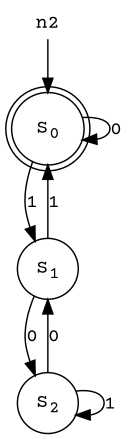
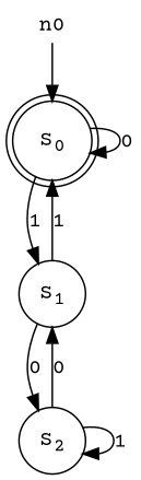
  digraph {
    rankdir=TB
    fontname="Courier Prime"
    node [shape=circle fontname="Courier Prime"]
    edge [fontname="Courier Prime"]
    0 [label=<S<sub>0</sub>> shape=doublecircle]
    1 [label=<S<sub>1</sub>>]
    2 [label=<S<sub>2</sub>>]
-   n0 [height=0 shape=none width=0 label=n2]
+   n0 [height=0 shape=none width=0]
    0 -> 0 [label=0]
    0 -> 1 [label=1]
    1 -> 0 [label=1]
    1 -> 2 [label=0]
    2 -> 1 [label=0]
    2 -> 2 [label=1]
    n0 -> 0
  }
